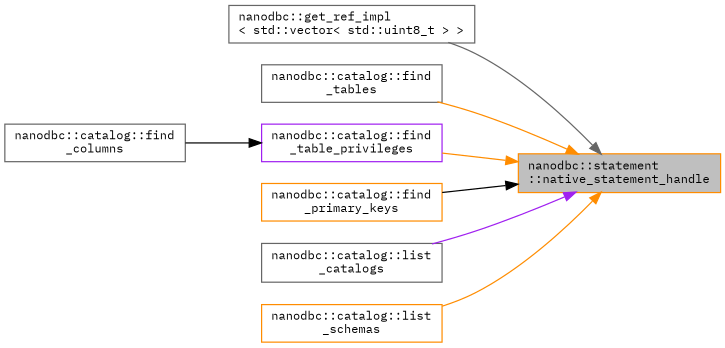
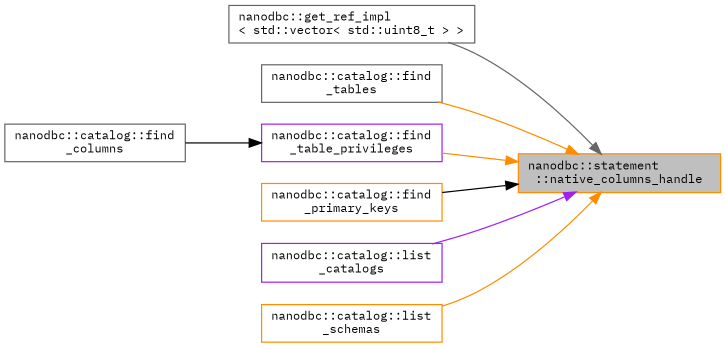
  digraph {
    fontname="IBM Plex Mono"
    rankdir=RL
    node [color=darkorange fillcolor=white fontname="IBM Plex Mono" fontsize=10 shape=record style=filled]
    edge [color=darkorange dir=back fontname="IBM Plex Mono" fontsize=10 labelfontname=Helvetica labelfontsize=10 style=solid]
-   n1 [fillcolor=grey75 fontcolor=black height=0.2 label="nanodbc::statement\l::native_statement_handle" width=0.4]
+   n1 [fillcolor=grey75 fontcolor=black height=0.2 label="nanodbc::statement\l::native_columns_handle" width=0.4]
    n2 [color=gray40 height=0.2 label="nanodbc::get_ref_impl\l\< std::vector\< std::uint8_t \> \>" width=0.4]
    n3 [color=gray40 height=0.2 label="nanodbc::catalog::find\l_tables" width=0.4]
    n4 [color=purple height=0.2 label="nanodbc::catalog::find\l_table_privileges" width=0.4]
    n5 [height=0.2 label="nanodbc::catalog::find\l_primary_keys" width=0.4]
-   n6 [color=gray40 height=0.2 label="nanodbc::catalog::list\l_catalogs" width=0.4]
+   n6 [color=purple height=0.2 label="nanodbc::catalog::list\l_catalogs" width=0.4]
    n7 [height=0.2 label="nanodbc::catalog::list\l_schemas" width=0.4]
    n8 [color=gray40 height=0.2 label="nanodbc::catalog::find\l_columns" width=0.4]
    n1 -> n2 [color=gray40]
    n1 -> n3
    n1 -> n4
    n1 -> n5 [color=black]
    n1 -> n6 [color=purple]
    n1 -> n7
    n4 -> n8 [color=black]
  }
